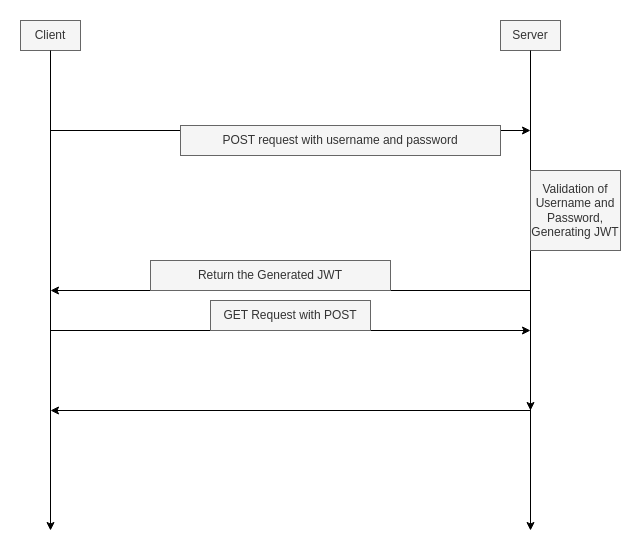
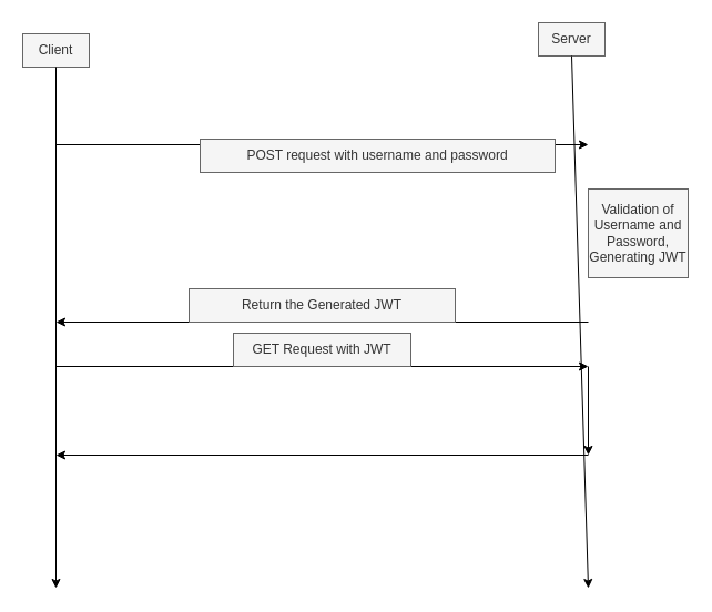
  <mxCell id="0" />
  <mxCell id="1" parent="0" />
- <mxCell id="2" value="Client" style="text;strokeColor=#666666;align=center;fillColor=#f5f5f5;html=1;verticalAlign=middle;whiteSpace=wrap;rounded=0;fontColor=#333333;" parent="1" vertex="1"><mxGeometry x="20" y="20" width="60" height="30" as="geometry" /></mxCell>
- <mxCell id="3" value="Server" style="text;strokeColor=#666666;align=center;fillColor=#f5f5f5;html=1;verticalAlign=middle;whiteSpace=wrap;rounded=0;fontColor=#333333;" parent="1" vertex="1"><mxGeometry x="500" y="20" width="60" height="30" as="geometry" /></mxCell>
+ <mxCell id="2" value="Client" style="text;strokeColor=#666666;align=center;fillColor=#f5f5f5;html=1;verticalAlign=middle;whiteSpace=wrap;rounded=0;fontColor=#333333;" parent="1" vertex="1"><mxGeometry x="20" y="30" width="60" height="30" as="geometry" /></mxCell>
+ <mxCell id="3" value="Server" style="text;strokeColor=#666666;align=center;fillColor=#f5f5f5;html=1;verticalAlign=middle;whiteSpace=wrap;rounded=0;fontColor=#333333;" parent="1" vertex="1"><mxGeometry x="485" y="20" width="60" height="30" as="geometry" /></mxCell>
  <mxCell id="4" value="" style="edgeStyle=none;orthogonalLoop=1;jettySize=auto;html=1;exitX=0.5;exitY=1;exitDx=0;exitDy=0;" edge="1" parent="1" source="2"><mxGeometry width="80" relative="1" as="geometry"><mxPoint x="270" y="210" as="sourcePoint" /><mxPoint x="50" y="530" as="targetPoint" /><Array as="points" /></mxGeometry></mxCell>
  <mxCell id="5" value="" style="edgeStyle=none;orthogonalLoop=1;jettySize=auto;html=1;exitX=0.5;exitY=1;exitDx=0;exitDy=0;" edge="1" parent="1" source="3"><mxGeometry width="80" relative="1" as="geometry"><mxPoint x="270" y="210" as="sourcePoint" /><mxPoint x="530" y="530" as="targetPoint" /><Array as="points" /></mxGeometry></mxCell>
  <mxCell id="6" value="" style="edgeStyle=none;orthogonalLoop=1;jettySize=auto;html=1;" edge="1" parent="1"><mxGeometry width="80" relative="1" as="geometry"><mxPoint x="50" y="130" as="sourcePoint" /><mxPoint x="530" y="130" as="targetPoint" /><Array as="points" /></mxGeometry></mxCell>
  <mxCell id="7" value="POST request with username and password" style="text;strokeColor=#666666;align=center;fillColor=#f5f5f5;html=1;verticalAlign=middle;whiteSpace=wrap;rounded=0;fontColor=#333333;" vertex="1" parent="1"><mxGeometry x="180" y="125" width="320" height="30" as="geometry" /></mxCell>
  <mxCell id="8" value="Validation of Username and Password,&lt;br&gt;Generating JWT" style="text;strokeColor=#666666;align=center;fillColor=#f5f5f5;html=1;verticalAlign=middle;whiteSpace=wrap;rounded=0;fontColor=#333333;" vertex="1" parent="1"><mxGeometry x="530" y="170" width="90" height="80" as="geometry" /></mxCell>
  <mxCell id="9" value="" style="edgeStyle=none;orthogonalLoop=1;jettySize=auto;html=1;" edge="1" parent="1"><mxGeometry width="80" relative="1" as="geometry"><mxPoint x="530" y="290" as="sourcePoint" /><mxPoint x="50" y="290" as="targetPoint" /><Array as="points" /></mxGeometry></mxCell>
- <mxCell id="10" value="Return the Generated JWT" style="text;strokeColor=#666666;align=center;fillColor=#f5f5f5;html=1;verticalAlign=middle;whiteSpace=wrap;rounded=0;fontColor=#333333;" vertex="1" parent="1"><mxGeometry x="150" y="260" width="240" height="30" as="geometry" /></mxCell>
+ <mxCell id="10" value="Return the Generated JWT" style="text;strokeColor=#666666;align=center;fillColor=#f5f5f5;html=1;verticalAlign=middle;whiteSpace=wrap;rounded=0;fontColor=#333333;" vertex="1" parent="1"><mxGeometry x="170" y="260" width="240" height="30" as="geometry" /></mxCell>
  <mxCell id="11" value="" style="edgeStyle=none;orthogonalLoop=1;jettySize=auto;html=1;" edge="1" parent="1"><mxGeometry width="80" relative="1" as="geometry"><mxPoint x="50" y="330" as="sourcePoint" /><mxPoint x="530" y="330" as="targetPoint" /><Array as="points" /></mxGeometry></mxCell>
- <mxCell id="12" value="GET Request with POST" style="text;strokeColor=#666666;align=center;fillColor=#f5f5f5;html=1;verticalAlign=middle;whiteSpace=wrap;rounded=0;fontColor=#333333;" vertex="1" parent="1"><mxGeometry x="210" y="300" width="160" height="30" as="geometry" /></mxCell>
+ <mxCell id="12" value="GET Request with JWT" style="text;strokeColor=#666666;align=center;fillColor=#f5f5f5;html=1;verticalAlign=middle;whiteSpace=wrap;rounded=0;fontColor=#333333;" vertex="1" parent="1"><mxGeometry x="210" y="300" width="160" height="30" as="geometry" /></mxCell>
  <mxCell id="13" value="" style="edgeStyle=none;orthogonalLoop=1;jettySize=auto;html=1;" edge="1" parent="1"><mxGeometry width="80" relative="1" as="geometry"><mxPoint x="530" y="330" as="sourcePoint" /><mxPoint x="530" y="410" as="targetPoint" /><Array as="points" /></mxGeometry></mxCell>
  <mxCell id="14" value="" style="edgeStyle=none;orthogonalLoop=1;jettySize=auto;html=1;" edge="1" parent="1"><mxGeometry width="80" relative="1" as="geometry"><mxPoint x="530" y="410" as="sourcePoint" /><mxPoint x="50" y="410" as="targetPoint" /><Array as="points" /></mxGeometry></mxCell>
